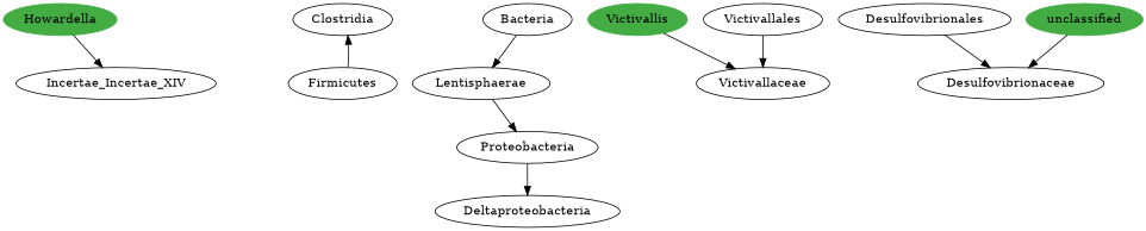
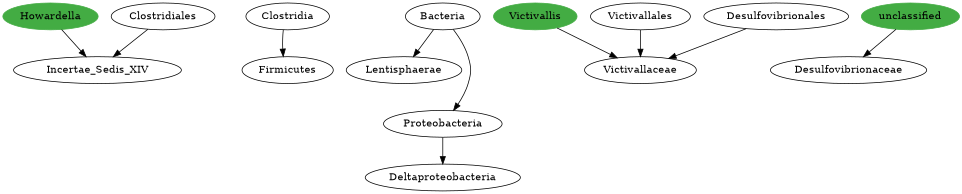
  digraph {
    n1 [color="#43AC43" label=Howardella style=filled]
-   n2 [label=Incertae_Incertae_XIV]
+   n2 [label=Incertae_Sedis_XIV]
+   n3 [label=Clostridiales]
    n4 [label=Clostridia]
    n5 [label=Firmicutes]
    n6 [label=Bacteria]
    n7 [label=Lentisphaerae]
    n8 [label=Proteobacteria]
    n9 [label=Deltaproteobacteria]
    n10 [color="#43AC43" label=Victivallis style=filled]
    n11 [label=Victivallaceae]
    n12 [label=Victivallales]
    n13 [color="#43AC43" label=unclassified style=filled]
    n14 [label=Desulfovibrionaceae]
    n15 [label=Desulfovibrionales]
    n1 -> n2
-   n5 -> n4
+   n3 -> n2
+   n4 -> n5
    n6 -> n7
-   n7 -> n8
+   n6 -> n8
    n8 -> n9
    n10 -> n11
    n12 -> n11
    n13 -> n14
-   n15 -> n14
+   n15 -> n11
  }
